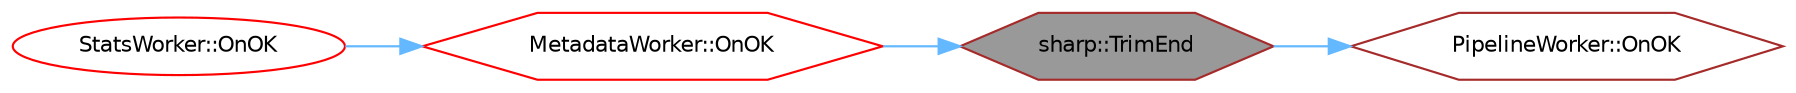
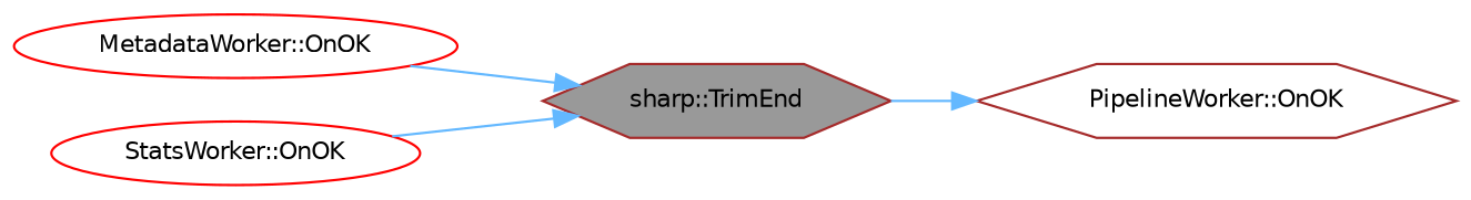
  digraph {
    rankdir=RL
    node [color=brown fillcolor=white fontname=Helvetica fontsize=10 shape=hexagon style=filled]
    edge [color=steelblue1 dir=back fontname=Helvetica fontsize=10 labelfontname=Helvetica labelfontsize=10 style=solid]
    n1 [fillcolor=grey60 fontcolor=black height=0.2 label="sharp::TrimEnd" width=0.4]
-   n2 [color=red height=0.2 label="MetadataWorker::OnOK" width=0.4]
+   n2 [color=red height=0.2 label="MetadataWorker::OnOK" shape=ellipse width=0.4]
    n3 [color=red height=0.2 label="StatsWorker::OnOK" shape=ellipse width=0.4]
    n4 [height=0.2 label="PipelineWorker::OnOK" width=0.4]
    n1 -> n2
-   n2 -> n3
+   n1 -> n3
    n4 -> n1
  }
